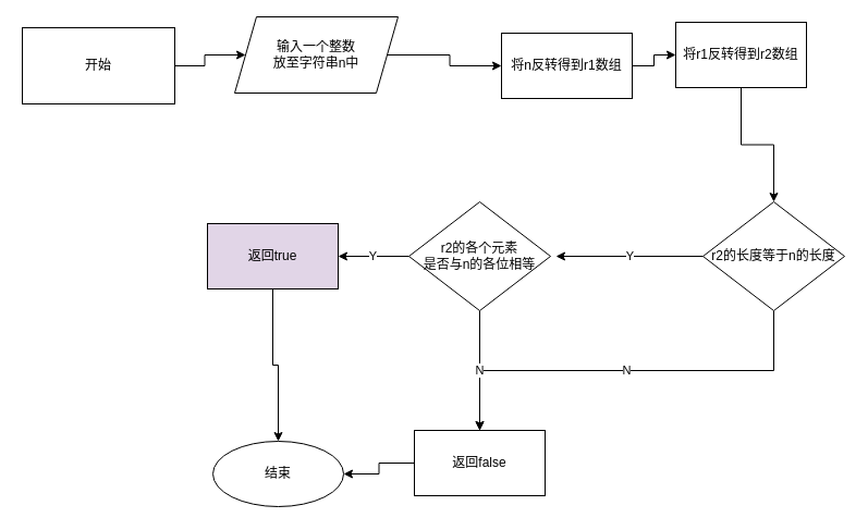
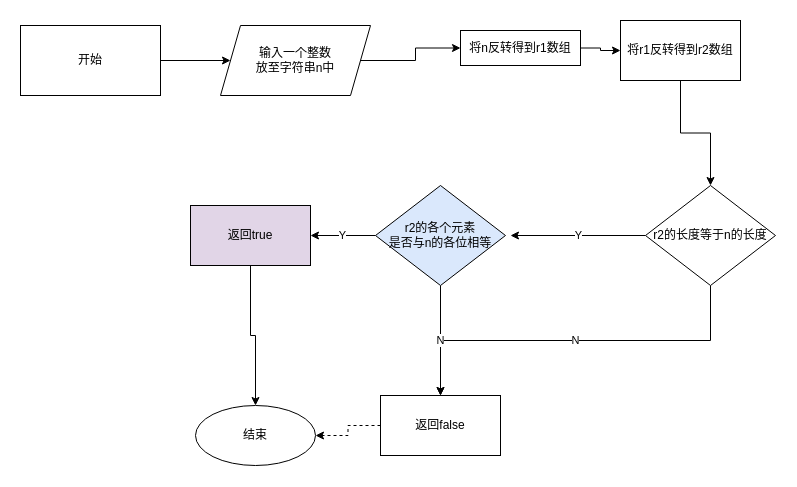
  <mxCell id="0" />
  <mxCell id="1" parent="0" />
  <mxCell id="2" style="edgeStyle=orthogonalEdgeStyle;rounded=0;orthogonalLoop=1;jettySize=auto;html=1;exitX=1;exitY=0.5;exitDx=0;exitDy=0;entryX=0;entryY=0.5;entryDx=0;entryDy=0;" edge="1" parent="1" source="3" target="9"><mxGeometry relative="1" as="geometry" /></mxCell>
- <mxCell id="3" value="将n反转得到r1数组" style="rounded=0;whiteSpace=wrap;html=1;" vertex="1" parent="1"><mxGeometry x="460" y="30" width="120" height="60" as="geometry" /></mxCell>
+ <mxCell id="3" value="将n反转得到r1数组" style="rounded=0;whiteSpace=wrap;html=1;" vertex="1" parent="1"><mxGeometry x="460" y="30" width="120" height="35" as="geometry" /></mxCell>
  <mxCell id="4" style="edgeStyle=orthogonalEdgeStyle;rounded=0;orthogonalLoop=1;jettySize=auto;html=1;exitX=1;exitY=0.5;exitDx=0;exitDy=0;entryX=0;entryY=0.5;entryDx=0;entryDy=0;" edge="1" parent="1" source="5" target="7"><mxGeometry relative="1" as="geometry" /></mxCell>
  <mxCell id="5" value="开始" style="whiteSpace=wrap;html=1;rounded=0;" vertex="1" parent="1"><mxGeometry x="20" y="25" width="140" height="70" as="geometry" /></mxCell>
  <mxCell id="6" style="edgeStyle=orthogonalEdgeStyle;rounded=0;orthogonalLoop=1;jettySize=auto;html=1;exitX=1;exitY=0.5;exitDx=0;exitDy=0;entryX=0;entryY=0.5;entryDx=0;entryDy=0;" edge="1" parent="1" source="7" target="3"><mxGeometry relative="1" as="geometry" /></mxCell>
- <mxCell id="7" value="输入一个整数&lt;br&gt;放至字符串n中" style="shape=parallelogram;perimeter=parallelogramPerimeter;whiteSpace=wrap;html=1;fixedSize=1;" vertex="1" parent="1"><mxGeometry x="215" y="15" width="150" height="70" as="geometry" /></mxCell>
+ <mxCell id="7" value="输入一个整数&lt;br&gt;放至字符串n中" style="shape=parallelogram;perimeter=parallelogramPerimeter;whiteSpace=wrap;html=1;fixedSize=1;" vertex="1" parent="1"><mxGeometry x="220" y="25" width="150" height="70" as="geometry" /></mxCell>
  <mxCell id="8" value="" style="edgeStyle=orthogonalEdgeStyle;rounded=0;orthogonalLoop=1;jettySize=auto;html=1;" edge="1" parent="1" source="9" target="12"><mxGeometry relative="1" as="geometry" /></mxCell>
  <mxCell id="9" value="将r1反转得到r2数组" style="rounded=0;whiteSpace=wrap;html=1;" vertex="1" parent="1"><mxGeometry x="620" y="20" width="120" height="60" as="geometry" /></mxCell>
  <mxCell id="10" value="N" style="edgeStyle=orthogonalEdgeStyle;rounded=0;orthogonalLoop=1;jettySize=auto;html=1;exitX=0.5;exitY=1;exitDx=0;exitDy=0;entryX=0.5;entryY=0;entryDx=0;entryDy=0;" edge="1" parent="1" source="12" target="19"><mxGeometry relative="1" as="geometry" /></mxCell>
  <mxCell id="11" value="Y" style="edgeStyle=orthogonalEdgeStyle;rounded=0;orthogonalLoop=1;jettySize=auto;html=1;exitX=0;exitY=0.5;exitDx=0;exitDy=0;" edge="1" parent="1" source="12"><mxGeometry relative="1" as="geometry"><mxPoint x="510" y="235" as="targetPoint" /></mxGeometry></mxCell>
  <mxCell id="12" value="r2的长度等于n的长度" style="rhombus;whiteSpace=wrap;html=1;rounded=0;" vertex="1" parent="1"><mxGeometry x="645" y="185" width="130" height="100" as="geometry" /></mxCell>
  <mxCell id="13" value="N" style="edgeStyle=orthogonalEdgeStyle;rounded=0;orthogonalLoop=1;jettySize=auto;html=1;exitX=0.5;exitY=1;exitDx=0;exitDy=0;entryX=0.5;entryY=0;entryDx=0;entryDy=0;" edge="1" parent="1" source="15" target="19"><mxGeometry relative="1" as="geometry" /></mxCell>
  <mxCell id="14" value="Y" style="edgeStyle=orthogonalEdgeStyle;rounded=0;orthogonalLoop=1;jettySize=auto;html=1;exitX=0;exitY=0.5;exitDx=0;exitDy=0;entryX=1;entryY=0.5;entryDx=0;entryDy=0;" edge="1" parent="1" source="15" target="17"><mxGeometry relative="1" as="geometry" /></mxCell>
- <mxCell id="15" value="r2的各个元素&lt;br&gt;是否与n的各位相等" style="rhombus;whiteSpace=wrap;html=1;rounded=0;" vertex="1" parent="1"><mxGeometry x="375" y="185" width="130" height="100" as="geometry" /></mxCell>
+ <mxCell id="15" value="r2的各个元素&lt;br&gt;是否与n的各位相等" style="rhombus;whiteSpace=wrap;html=1;rounded=0;fillColor=#dae8fc;" vertex="1" parent="1"><mxGeometry x="375" y="185" width="130" height="100" as="geometry" /></mxCell>
  <mxCell id="16" style="edgeStyle=orthogonalEdgeStyle;rounded=0;orthogonalLoop=1;jettySize=auto;html=1;entryX=0.5;entryY=0;entryDx=0;entryDy=0;" edge="1" parent="1" source="17" target="20"><mxGeometry relative="1" as="geometry" /></mxCell>
  <mxCell id="17" value="返回true" style="rounded=0;whiteSpace=wrap;html=1;fillColor=#e1d5e7;" vertex="1" parent="1"><mxGeometry x="190" y="205" width="120" height="60" as="geometry" /></mxCell>
- <mxCell id="18" style="edgeStyle=orthogonalEdgeStyle;rounded=0;orthogonalLoop=1;jettySize=auto;html=1;exitX=0;exitY=0.5;exitDx=0;exitDy=0;entryX=1;entryY=0.5;entryDx=0;entryDy=0;" edge="1" parent="1" source="19" target="20"><mxGeometry relative="1" as="geometry" /></mxCell>
+ <mxCell id="18" style="edgeStyle=orthogonalEdgeStyle;rounded=0;orthogonalLoop=1;jettySize=auto;html=1;exitX=0;exitY=0.5;exitDx=0;exitDy=0;entryX=1;entryY=0.5;entryDx=0;entryDy=0;dashed=1;" edge="1" parent="1" source="19" target="20"><mxGeometry relative="1" as="geometry" /></mxCell>
  <mxCell id="19" value="返回false" style="rounded=0;whiteSpace=wrap;html=1;" vertex="1" parent="1"><mxGeometry x="380" y="395" width="120" height="60" as="geometry" /></mxCell>
  <mxCell id="20" value="结束" style="ellipse;whiteSpace=wrap;html=1;rounded=0;" vertex="1" parent="1"><mxGeometry x="195" y="405" width="120" height="60" as="geometry" /></mxCell>
